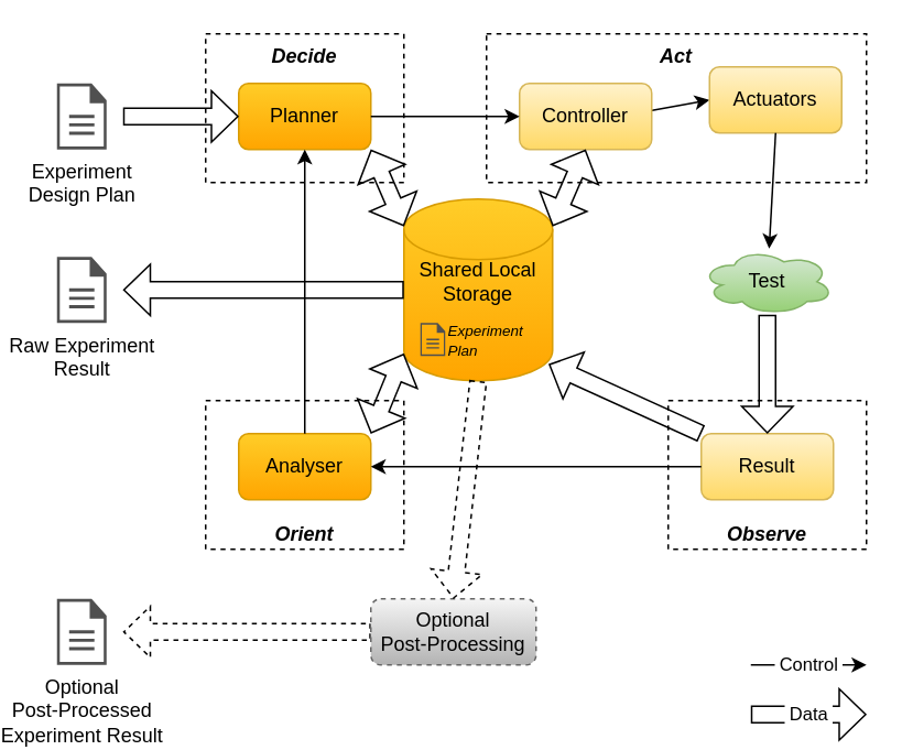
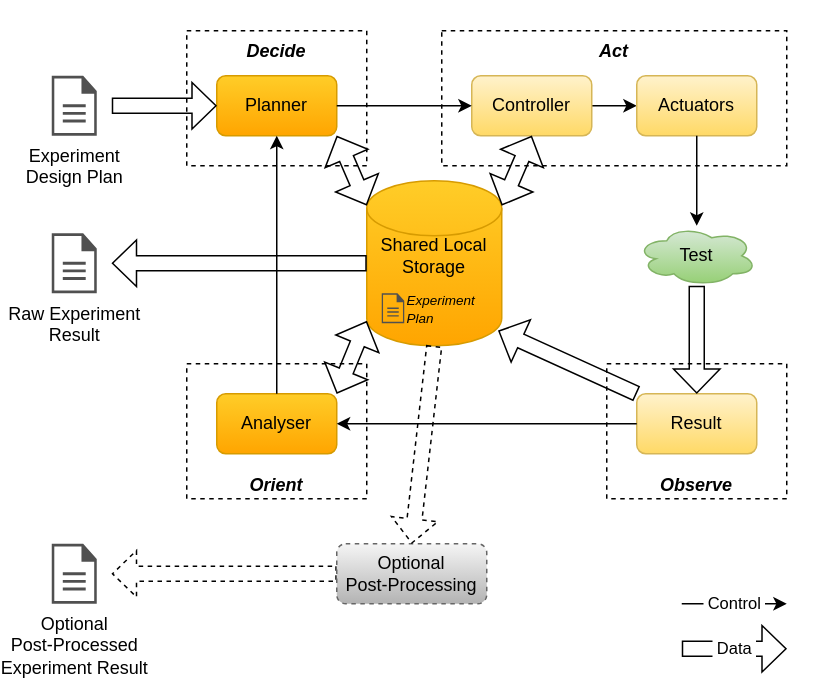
  <mxCell id="0" />
  <mxCell id="1" parent="0" />
  <mxCell id="2" value="&lt;i&gt;&lt;b&gt;Orient&lt;/b&gt;&lt;/i&gt;" style="rounded=0;whiteSpace=wrap;html=1;dashed=1;fillColor=none;verticalAlign=bottom;" parent="1" vertex="1"><mxGeometry x="110" y="242" width="120" height="90" as="geometry" /></mxCell>
  <mxCell id="3" value="&lt;b&gt;&lt;i&gt;Decide&lt;/i&gt;&lt;/b&gt;" style="rounded=0;whiteSpace=wrap;html=1;dashed=1;fillColor=none;verticalAlign=top;" parent="1" vertex="1"><mxGeometry x="110" y="20" width="120" height="90" as="geometry" /></mxCell>
  <mxCell id="4" value="&lt;b&gt;&lt;i&gt;Act&lt;/i&gt;&lt;/b&gt;" style="rounded=0;whiteSpace=wrap;html=1;dashed=1;fillColor=none;verticalAlign=top;" parent="1" vertex="1"><mxGeometry x="280" y="20" width="230" height="90" as="geometry" /></mxCell>
  <mxCell id="5" value="&lt;i&gt;&lt;b&gt;Observe&lt;/b&gt;&lt;/i&gt;" style="rounded=0;whiteSpace=wrap;html=1;dashed=1;fillColor=none;verticalAlign=bottom;" parent="1" vertex="1"><mxGeometry x="390" y="242" width="120" height="90" as="geometry" /></mxCell>
  <mxCell id="6" value="Experiment&lt;br&gt;Design Plan" style="sketch=0;pointerEvents=1;shadow=0;dashed=0;html=1;strokeColor=none;fillColor=#505050;labelPosition=center;verticalLabelPosition=bottom;verticalAlign=top;outlineConnect=0;align=center;shape=mxgraph.office.concepts.document;" parent="1" vertex="1"><mxGeometry x="20" y="50" width="30" height="40" as="geometry" /></mxCell>
  <mxCell id="7" value="Planner" style="rounded=1;whiteSpace=wrap;html=1;fillColor=#ffcd28;gradientColor=#ffa500;strokeColor=#d79b00;" parent="1" vertex="1"><mxGeometry x="130" y="50" width="80" height="40" as="geometry" /></mxCell>
  <mxCell id="8" value="" style="endArrow=classic;html=1;rounded=0;entryX=0;entryY=0.5;entryDx=0;entryDy=0;exitX=1;exitY=0.5;exitDx=0;exitDy=0;" parent="1" target="11" edge="1"><mxGeometry width="50" height="50" relative="1" as="geometry"><mxPoint x="360" y="70" as="sourcePoint" /><mxPoint x="260" y="100" as="targetPoint" /></mxGeometry></mxCell>
  <mxCell id="9" value="Test" style="ellipse;shape=cloud;whiteSpace=wrap;html=1;fillColor=#d5e8d4;gradientColor=#97d077;strokeColor=#82b366;" parent="1" vertex="1"><mxGeometry x="410" y="150" width="80" height="40" as="geometry" /></mxCell>
  <mxCell id="10" value="Result" style="rounded=1;whiteSpace=wrap;html=1;fillColor=#fff2cc;gradientColor=#ffd966;strokeColor=#d6b656;" parent="1" vertex="1"><mxGeometry x="410" y="262" width="80" height="40" as="geometry" /></mxCell>
- <mxCell id="11" value="Actuators" style="rounded=1;whiteSpace=wrap;html=1;fillColor=#fff2cc;gradientColor=#ffd966;strokeColor=#d6b656;" parent="1" vertex="1"><mxGeometry x="415" y="40" width="80" height="40" as="geometry" /></mxCell>
+ <mxCell id="11" value="Actuators" style="rounded=1;whiteSpace=wrap;html=1;fillColor=#fff2cc;gradientColor=#ffd966;strokeColor=#d6b656;" parent="1" vertex="1"><mxGeometry x="410" y="50" width="80" height="40" as="geometry" /></mxCell>
  <mxCell id="12" value="" style="endArrow=classic;html=1;rounded=0;exitX=0.5;exitY=1;exitDx=0;exitDy=0;" parent="1" source="11" target="9" edge="1"><mxGeometry width="50" height="50" relative="1" as="geometry"><mxPoint x="330" y="330" as="sourcePoint" /><mxPoint x="380" y="280" as="targetPoint" /></mxGeometry></mxCell>
  <mxCell id="13" value="Analyser" style="rounded=1;whiteSpace=wrap;html=1;fillColor=#ffcd28;gradientColor=#ffa500;strokeColor=#d79b00;" parent="1" vertex="1"><mxGeometry x="130" y="262" width="80" height="40" as="geometry" /></mxCell>
  <mxCell id="14" value="" style="endArrow=classic;html=1;rounded=0;exitX=0;exitY=0.5;exitDx=0;exitDy=0;entryX=1;entryY=0.5;entryDx=0;entryDy=0;" parent="1" source="10" target="13" edge="1"><mxGeometry width="50" height="50" relative="1" as="geometry"><mxPoint x="210" y="392" as="sourcePoint" /><mxPoint x="260" y="342" as="targetPoint" /></mxGeometry></mxCell>
  <mxCell id="15" value="" style="endArrow=classic;html=1;rounded=0;exitX=0.5;exitY=0;exitDx=0;exitDy=0;entryX=0.5;entryY=1;entryDx=0;entryDy=0;" parent="1" source="13" target="7" edge="1"><mxGeometry width="50" height="50" relative="1" as="geometry"><mxPoint x="210" y="340" as="sourcePoint" /><mxPoint x="260" y="290" as="targetPoint" /></mxGeometry></mxCell>
  <mxCell id="16" value="&lt;font style=&quot;font-size: 16px&quot;&gt;&amp;nbsp;&lt;/font&gt;&lt;br style=&quot;font-size: 14px&quot;&gt;Shared Local&lt;br&gt;Storage&lt;br&gt;&amp;nbsp;&lt;br&gt;&amp;nbsp;" style="strokeWidth=1;html=1;shape=mxgraph.flowchart.database;whiteSpace=wrap;labelBackgroundColor=none;fillColor=#ffcd28;gradientColor=#ffa500;strokeColor=#d79b00;" parent="1" vertex="1"><mxGeometry x="230" y="120" width="90" height="110" as="geometry" /></mxCell>
  <mxCell id="17" value="" style="shape=flexArrow;endArrow=classic;html=1;rounded=0;exitX=0;exitY=0;exitDx=0;exitDy=0;entryX=0.974;entryY=0.909;entryDx=0;entryDy=0;entryPerimeter=0;endSize=5;startSize=5;" parent="1" source="10" target="16" edge="1"><mxGeometry width="50" height="50" relative="1" as="geometry"><mxPoint x="210" y="372" as="sourcePoint" /><mxPoint x="320" y="220" as="targetPoint" /></mxGeometry></mxCell>
  <mxCell id="18" value="" style="shape=flexArrow;endArrow=classic;html=1;rounded=0;exitX=0;exitY=0.85;exitDx=0;exitDy=0;entryX=1;entryY=0;entryDx=0;entryDy=0;exitPerimeter=0;startArrow=block;startSize=5;endSize=5;" parent="1" source="16" target="13" edge="1"><mxGeometry width="50" height="50" relative="1" as="geometry"><mxPoint x="230" y="220" as="sourcePoint" /><mxPoint x="360" y="252" as="targetPoint" /></mxGeometry></mxCell>
  <mxCell id="19" value="" style="shape=flexArrow;endArrow=classic;html=1;rounded=0;exitX=0;exitY=0.15;exitDx=0;exitDy=0;entryX=1;entryY=1;entryDx=0;entryDy=0;exitPerimeter=0;startArrow=block;startSize=5;endSize=5;" parent="1" source="16" target="7" edge="1"><mxGeometry width="50" height="50" relative="1" as="geometry"><mxPoint x="300" y="200" as="sourcePoint" /><mxPoint x="220" y="220" as="targetPoint" /></mxGeometry></mxCell>
  <mxCell id="20" value="" style="shape=flexArrow;endArrow=classic;html=1;rounded=0;exitX=0.5;exitY=1;exitDx=0;exitDy=0;entryX=0.5;entryY=0;entryDx=0;entryDy=0;endSize=5;startSize=5;" parent="1" source="9" target="10" edge="1"><mxGeometry width="50" height="50" relative="1" as="geometry"><mxPoint x="450" y="205" as="sourcePoint" /><mxPoint x="380" y="226" as="targetPoint" /></mxGeometry></mxCell>
  <mxCell id="21" value="" style="shape=flexArrow;endArrow=classic;html=1;rounded=0;endSize=5;startSize=5;entryX=0;entryY=0.5;entryDx=0;entryDy=0;" parent="1" target="7" edge="1"><mxGeometry width="50" height="50" relative="1" as="geometry"><mxPoint x="60" y="70" as="sourcePoint" /><mxPoint x="510" y="170" as="targetPoint" /></mxGeometry></mxCell>
  <mxCell id="22" value="Controller" style="rounded=1;whiteSpace=wrap;html=1;fillColor=#fff2cc;gradientColor=#ffd966;strokeColor=#d6b656;" parent="1" vertex="1"><mxGeometry x="300" y="50" width="80" height="40" as="geometry" /></mxCell>
  <mxCell id="23" value="" style="endArrow=classic;html=1;rounded=0;entryX=0;entryY=0.5;entryDx=0;entryDy=0;" parent="1" source="7" target="22" edge="1"><mxGeometry width="50" height="50" relative="1" as="geometry"><mxPoint x="330" y="80" as="sourcePoint" /><mxPoint x="240" y="70" as="targetPoint" /></mxGeometry></mxCell>
  <mxCell id="24" value="" style="shape=flexArrow;endArrow=classic;html=1;rounded=0;entryX=0.5;entryY=1;entryDx=0;entryDy=0;startArrow=block;startSize=5;endSize=5;exitX=1;exitY=0.15;exitDx=0;exitDy=0;exitPerimeter=0;" parent="1" source="16" target="22" edge="1"><mxGeometry width="50" height="50" relative="1" as="geometry"><mxPoint x="300" y="120" as="sourcePoint" /><mxPoint x="220" y="100" as="targetPoint" /></mxGeometry></mxCell>
  <mxCell id="25" value="&lt;i&gt;&lt;font style=&quot;font-size: 9px&quot;&gt;Experiment&lt;br&gt;Plan&lt;/font&gt;&lt;/i&gt;" style="text;html=1;align=left;verticalAlign=middle;resizable=0;points=[];autosize=1;strokeColor=none;fillColor=none;fontSize=10;" parent="1" vertex="1"><mxGeometry x="255" y="190" width="60" height="30" as="geometry" /></mxCell>
  <mxCell id="26" value="" style="sketch=0;pointerEvents=1;shadow=0;dashed=0;html=1;strokeColor=none;fillColor=#505050;labelPosition=center;verticalLabelPosition=bottom;verticalAlign=top;outlineConnect=0;align=center;shape=mxgraph.office.concepts.document;" parent="1" vertex="1"><mxGeometry x="240" y="195" width="15" height="20" as="geometry" /></mxCell>
  <mxCell id="27" value="Raw Experiment&lt;br&gt;Result" style="sketch=0;pointerEvents=1;shadow=0;dashed=0;html=1;strokeColor=none;fillColor=#505050;labelPosition=center;verticalLabelPosition=bottom;verticalAlign=top;outlineConnect=0;align=center;shape=mxgraph.office.concepts.document;" parent="1" vertex="1"><mxGeometry x="20" y="155" width="30" height="40" as="geometry" /></mxCell>
  <mxCell id="28" value="" style="shape=flexArrow;endArrow=classic;html=1;rounded=0;endSize=5;startSize=5;exitX=0;exitY=0.5;exitDx=0;exitDy=0;exitPerimeter=0;" parent="1" source="16" edge="1"><mxGeometry width="50" height="50" relative="1" as="geometry"><mxPoint x="480" y="390" as="sourcePoint" /><mxPoint x="60" y="175" as="targetPoint" /></mxGeometry></mxCell>
  <mxCell id="29" value="Optional&lt;br&gt;Post-Processed&lt;br&gt;Experiment Result" style="sketch=0;pointerEvents=1;shadow=0;dashed=1;html=1;strokeColor=none;fillColor=#505050;labelPosition=center;verticalLabelPosition=bottom;verticalAlign=top;outlineConnect=0;align=center;shape=mxgraph.office.concepts.document;" parent="1" vertex="1"><mxGeometry x="20" y="362" width="30" height="40" as="geometry" /></mxCell>
  <mxCell id="30" value="" style="shape=flexArrow;endArrow=classic;html=1;rounded=0;endSize=5;startSize=5;exitX=0;exitY=0.5;exitDx=0;exitDy=0;dashed=1;" parent="1" source="31" edge="1"><mxGeometry width="50" height="50" relative="1" as="geometry"><mxPoint x="100" y="382" as="sourcePoint" /><mxPoint x="60" y="382" as="targetPoint" /></mxGeometry></mxCell>
  <mxCell id="31" value="Optional&lt;br&gt;Post-Processing" style="rounded=1;whiteSpace=wrap;html=1;dashed=1;fillColor=#f5f5f5;gradientColor=#b3b3b3;strokeColor=#666666;" parent="1" vertex="1"><mxGeometry x="210" y="362" width="100" height="40" as="geometry" /></mxCell>
  <mxCell id="32" value="" style="shape=flexArrow;endArrow=classic;html=1;rounded=0;exitX=0.5;exitY=1;exitDx=0;exitDy=0;entryX=0.5;entryY=0;entryDx=0;entryDy=0;endSize=5;startSize=5;exitPerimeter=0;dashed=1;" parent="1" source="16" target="31" edge="1"><mxGeometry width="50" height="50" relative="1" as="geometry"><mxPoint x="275" y="302" as="sourcePoint" /><mxPoint x="315" y="272" as="targetPoint" /></mxGeometry></mxCell>
  <mxCell id="33" value="&amp;nbsp;Control&amp;nbsp;" style="endArrow=classic;html=1;rounded=0;entryX=0;entryY=0.5;entryDx=0;entryDy=0;" parent="1" edge="1"><mxGeometry width="50" height="50" relative="1" as="geometry"><mxPoint x="440" y="402" as="sourcePoint" /><mxPoint x="510" y="402" as="targetPoint" /></mxGeometry></mxCell>
  <mxCell id="34" value="&amp;nbsp;Data&amp;nbsp;" style="shape=flexArrow;endArrow=classic;html=1;rounded=0;endSize=5;startSize=5;" parent="1" edge="1"><mxGeometry width="50" height="50" relative="1" as="geometry"><mxPoint x="440" y="432" as="sourcePoint" /><mxPoint x="510" y="432" as="targetPoint" /></mxGeometry></mxCell>
